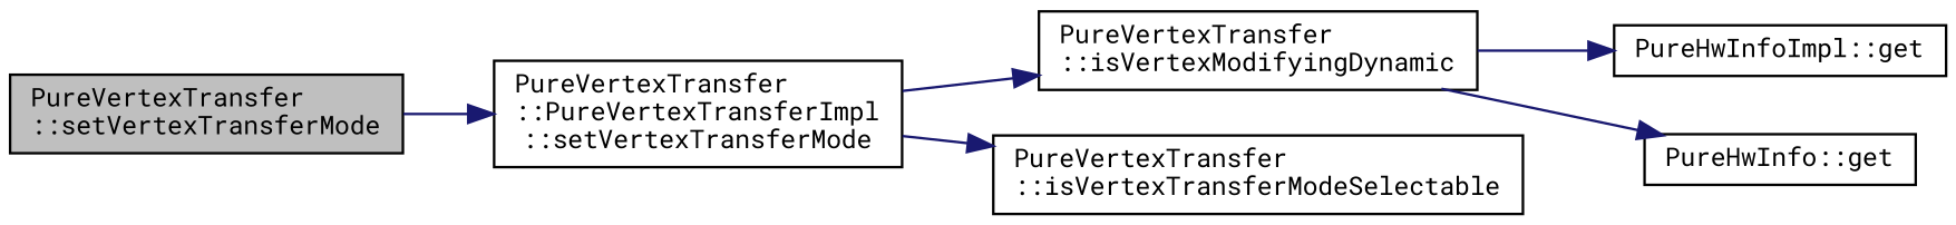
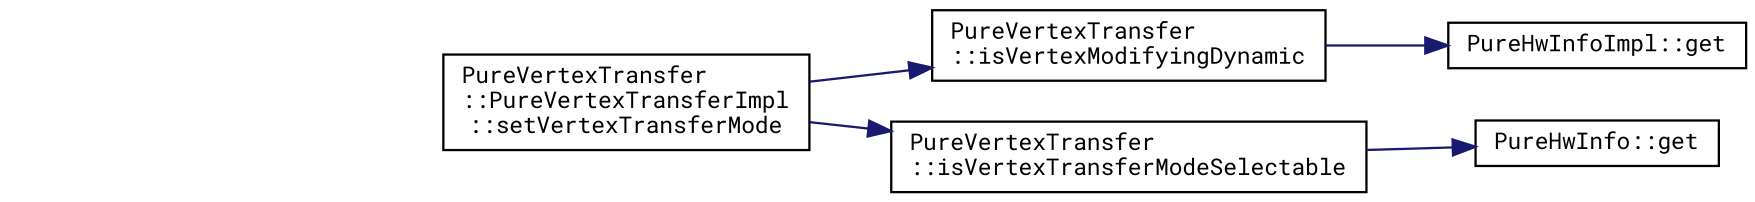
  digraph {
    fontname="Roboto Mono"
    rankdir=LR
    node [color=black fillcolor=white fontname="Roboto Mono" fontsize=10 shape=record style=filled]
    edge [color=midnightblue fontname="Roboto Mono" fontsize=10 labelfontname=Helvetica labelfontsize=10 style=solid]
-   n1 [fillcolor=grey75 fontcolor=black height=0.2 label="PureVertexTransfer\l::setVertexTransferMode" width=0.4]
    n2 [height=0.2 label="PureVertexTransfer\l::PureVertexTransferImpl\l::setVertexTransferMode" width=0.4]
    n3 [height=0.2 label="PureVertexTransfer\l::isVertexModifyingDynamic" width=0.4]
    n4 [height=0.2 label="PureVertexTransfer\l::isVertexTransferModeSelectable" width=0.4]
    n5 [height=0.2 label="PureHwInfoImpl::get" width=0.4]
    n6 [height=0.2 label="PureHwInfo::get" width=0.4]
-   n1 -> n2
    n2 -> n3
    n2 -> n4
    n3 -> n5
-   n3 -> n6
+   n4 -> n6
  }
